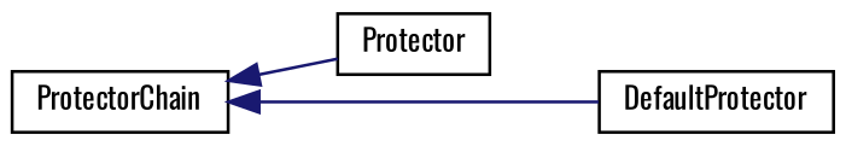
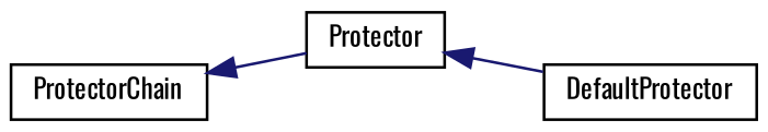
  digraph {
    fontname=Oswald
    rankdir=LR
    node [color=black fillcolor=white fontname=Oswald fontsize=10 shape=record style=filled]
    edge [color=midnightblue dir=back fontname=Oswald fontsize=10 labelfontname=Helvetica labelfontsize=10 style=solid]
    n1 [height=0.2 label=Protector width=0.4]
    n2 [height=0.2 label=DefaultProtector width=0.4]
    n3 [height=0.2 label=ProtectorChain width=0.4]
-   n3 -> n2
+   n1 -> n2
    n3 -> n1
  }
